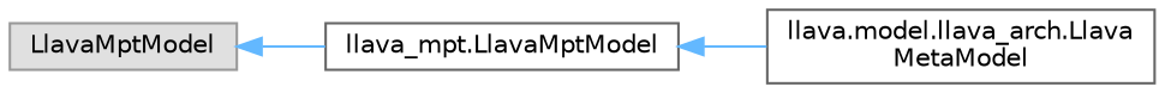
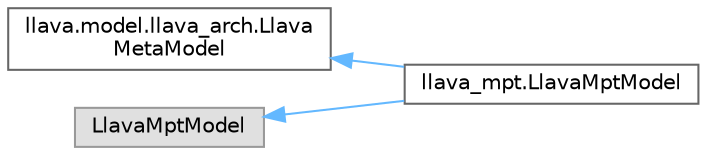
  digraph {
    rankdir=LR
    node [color=grey40 fillcolor=white fontname=Helvetica fontsize=10 shape=box style=filled]
    edge [color=steelblue1 dir=back fontname=Helvetica fontsize=10 labelfontname=Helvetica labelfontsize=10 style=solid]
    n1 [height=0.2 label="llava.model.llava_arch.Llava\lMetaModel" width=0.4]
    n2 [height=0.2 label="llava_mpt.LlavaMptModel" width=0.4]
    n3 [color=grey60 fillcolor="#E0E0E0" height=0.2 label=LlavaMptModel width=0.4]
-   n2 -> n1
+   n1 -> n2
    n3 -> n2
  }
